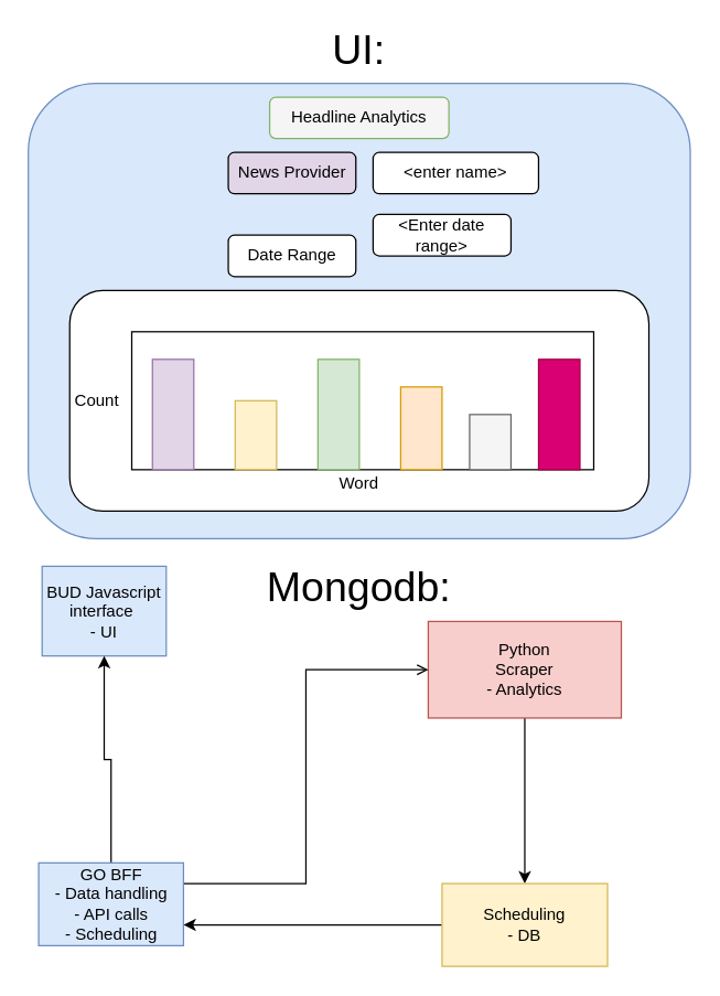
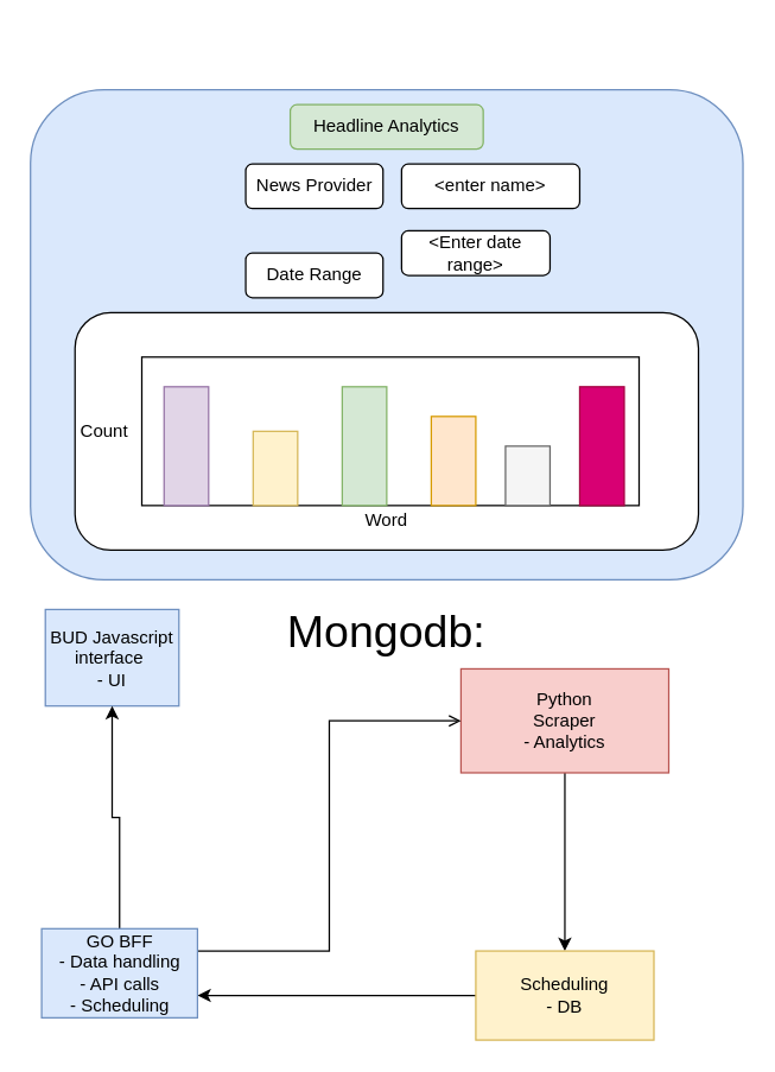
  <mxCell id="0" />
  <mxCell id="1" parent="0" />
  <mxCell id="2" style="edgeStyle=orthogonalEdgeStyle;rounded=0;orthogonalLoop=1;jettySize=auto;html=1;entryX=0.5;entryY=0;entryDx=0;entryDy=0;fontSize=12;" edge="1" parent="1" source="3" target="7"><mxGeometry relative="1" as="geometry" /></mxCell>
  <mxCell id="3" value="Python&lt;br&gt;Scraper&lt;br&gt;- Analytics" style="rounded=0;whiteSpace=wrap;html=1;fillColor=#f8cecc;strokeColor=#b85450;" vertex="1" parent="1"><mxGeometry x="310" y="450" width="140" height="70" as="geometry" /></mxCell>
  <mxCell id="4" style="edgeStyle=orthogonalEdgeStyle;rounded=0;orthogonalLoop=1;jettySize=auto;html=1;entryX=0;entryY=0.5;entryDx=0;entryDy=0;exitX=1;exitY=0.25;exitDx=0;exitDy=0;endArrow=open;" edge="1" parent="1" source="27" target="3"><mxGeometry relative="1" as="geometry" /></mxCell>
  <mxCell id="5" value="BUD Javascript interface&amp;nbsp;&lt;br&gt;- UI" style="rounded=0;whiteSpace=wrap;html=1;fillColor=#dae8fc;strokeColor=#6c8ebf;" vertex="1" parent="1"><mxGeometry x="30" y="410" width="90" height="65" as="geometry" /></mxCell>
  <mxCell id="6" style="edgeStyle=orthogonalEdgeStyle;rounded=0;orthogonalLoop=1;jettySize=auto;html=1;entryX=1;entryY=0.75;entryDx=0;entryDy=0;" edge="1" parent="1" source="7" target="27"><mxGeometry relative="1" as="geometry" /></mxCell>
  <mxCell id="7" value="Scheduling&lt;br&gt;- DB" style="rounded=0;whiteSpace=wrap;html=1;fillColor=#fff2cc;strokeColor=#d6b656;" vertex="1" parent="1"><mxGeometry x="320" y="640" width="120" height="60" as="geometry" /></mxCell>
  <mxCell id="8" value="" style="rounded=1;whiteSpace=wrap;html=1;fillColor=#dae8fc;strokeColor=#6c8ebf;" vertex="1" parent="1"><mxGeometry x="20" y="60" width="480" height="330" as="geometry" /></mxCell>
- <mxCell id="9" value="News Provider" style="rounded=1;whiteSpace=wrap;html=1;fillColor=#e1d5e7;" vertex="1" parent="1"><mxGeometry x="165" y="110" width="92.5" height="30" as="geometry" /></mxCell>
+ <mxCell id="9" value="News Provider" style="rounded=1;whiteSpace=wrap;html=1;" vertex="1" parent="1"><mxGeometry x="165" y="110" width="92.5" height="30" as="geometry" /></mxCell>
  <mxCell id="10" value="&amp;lt;enter name&amp;gt;" style="rounded=1;whiteSpace=wrap;html=1;" vertex="1" parent="1"><mxGeometry x="270" y="110" width="120" height="30" as="geometry" /></mxCell>
  <mxCell id="11" value="Date Range" style="rounded=1;whiteSpace=wrap;html=1;" vertex="1" parent="1"><mxGeometry x="165" y="170" width="92.5" height="30" as="geometry" /></mxCell>
  <mxCell id="12" value="&amp;lt;Enter date range&amp;gt;" style="rounded=1;whiteSpace=wrap;html=1;" vertex="1" parent="1"><mxGeometry x="270" y="155" width="100" height="30" as="geometry" /></mxCell>
- <mxCell id="13" value="Headline Analytics" style="rounded=1;whiteSpace=wrap;html=1;fillColor=#f5f5f5;strokeColor=#82b366;" vertex="1" parent="1"><mxGeometry x="195" y="70" width="130" height="30" as="geometry" /></mxCell>
+ <mxCell id="13" value="Headline Analytics" style="rounded=1;whiteSpace=wrap;html=1;fillColor=#d5e8d4;strokeColor=#82b366;" vertex="1" parent="1"><mxGeometry x="195" y="70" width="130" height="30" as="geometry" /></mxCell>
  <mxCell id="14" value="" style="rounded=1;whiteSpace=wrap;html=1;" vertex="1" parent="1"><mxGeometry x="50" y="210" width="420" height="160" as="geometry" /></mxCell>
- <mxCell id="15" value="UI:" style="text;html=1;strokeColor=none;fillColor=none;align=center;verticalAlign=middle;whiteSpace=wrap;rounded=0;fontSize=30;" vertex="1" parent="1"><mxGeometry x="230" y="20" width="60" height="30" as="geometry" /></mxCell>
  <mxCell id="16" value="Mongodb:" style="text;html=1;strokeColor=none;fillColor=none;align=center;verticalAlign=middle;whiteSpace=wrap;rounded=0;fontSize=30;" vertex="1" parent="1"><mxGeometry x="230" y="410" width="60" height="30" as="geometry" /></mxCell>
  <mxCell id="17" value="" style="rounded=0;whiteSpace=wrap;html=1;fontSize=19;" vertex="1" parent="1"><mxGeometry x="95" y="240" width="335" height="100" as="geometry" /></mxCell>
  <mxCell id="18" value="" style="rounded=0;whiteSpace=wrap;html=1;fontSize=19;fillColor=#e1d5e7;strokeColor=#9673a6;" vertex="1" parent="1"><mxGeometry x="110" y="260" width="30" height="80" as="geometry" /></mxCell>
  <mxCell id="19" value="" style="rounded=0;whiteSpace=wrap;html=1;fontSize=19;fillColor=#fff2cc;strokeColor=#d6b656;" vertex="1" parent="1"><mxGeometry x="170" y="290" width="30" height="50" as="geometry" /></mxCell>
  <mxCell id="20" value="" style="rounded=0;whiteSpace=wrap;html=1;fontSize=19;fillColor=#d5e8d4;strokeColor=#82b366;" vertex="1" parent="1"><mxGeometry x="230" y="260" width="30" height="80" as="geometry" /></mxCell>
  <mxCell id="21" value="" style="rounded=0;whiteSpace=wrap;html=1;fontSize=19;fillColor=#ffe6cc;strokeColor=#d79b00;" vertex="1" parent="1"><mxGeometry x="290" y="280" width="30" height="60" as="geometry" /></mxCell>
  <mxCell id="22" value="" style="rounded=0;whiteSpace=wrap;html=1;fontSize=19;fillColor=#f5f5f5;fontColor=#333333;strokeColor=#666666;" vertex="1" parent="1"><mxGeometry x="340" y="300" width="30" height="40" as="geometry" /></mxCell>
  <mxCell id="23" value="" style="rounded=0;whiteSpace=wrap;html=1;fontSize=19;fillColor=#d80073;fontColor=#ffffff;strokeColor=#A50040;" vertex="1" parent="1"><mxGeometry x="390" y="260" width="30" height="80" as="geometry" /></mxCell>
  <mxCell id="24" value="Count" style="text;html=1;strokeColor=none;fillColor=none;align=center;verticalAlign=middle;whiteSpace=wrap;rounded=0;fontSize=12;" vertex="1" parent="1"><mxGeometry x="50" y="270" width="40" height="40" as="geometry" /></mxCell>
  <mxCell id="25" value="Word" style="text;html=1;strokeColor=none;fillColor=none;align=center;verticalAlign=middle;whiteSpace=wrap;rounded=0;fontSize=12;" vertex="1" parent="1"><mxGeometry x="240" y="330" width="40" height="40" as="geometry" /></mxCell>
  <mxCell id="26" style="edgeStyle=orthogonalEdgeStyle;rounded=0;orthogonalLoop=1;jettySize=auto;html=1;entryX=0.5;entryY=1;entryDx=0;entryDy=0;fontSize=12;" edge="1" parent="1" source="27" target="5"><mxGeometry relative="1" as="geometry" /></mxCell>
  <mxCell id="27" value="GO BFF&lt;br&gt;- Data handling&lt;br&gt;- API calls&lt;br&gt;- Scheduling" style="rounded=0;whiteSpace=wrap;html=1;fontSize=12;fillColor=#dae8fc;strokeColor=#6c8ebf;" vertex="1" parent="1"><mxGeometry x="27.5" y="625" width="105" height="60" as="geometry" /></mxCell>
